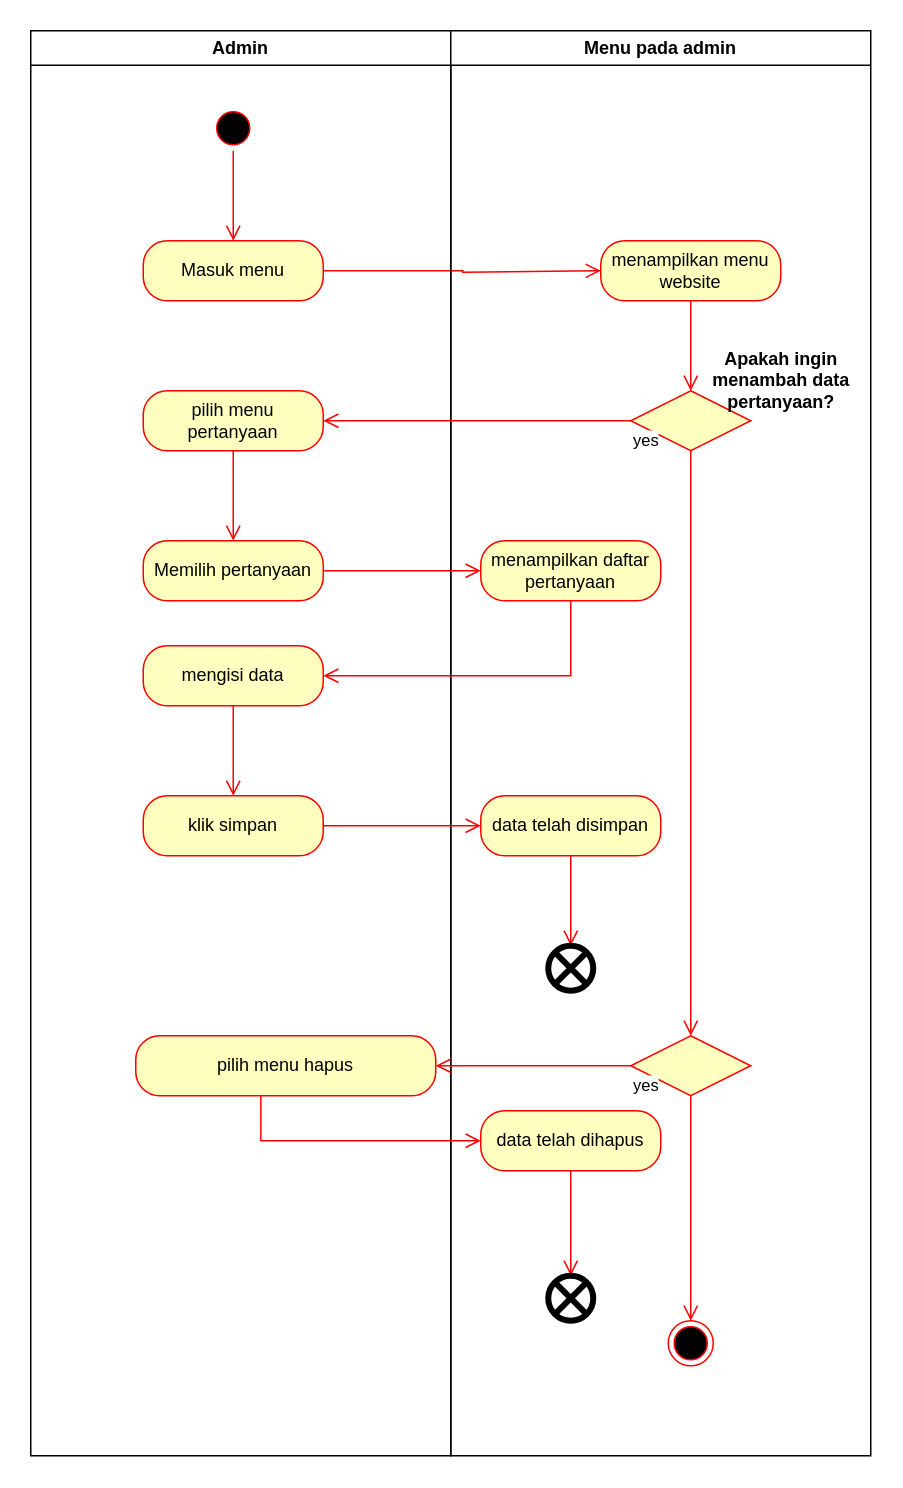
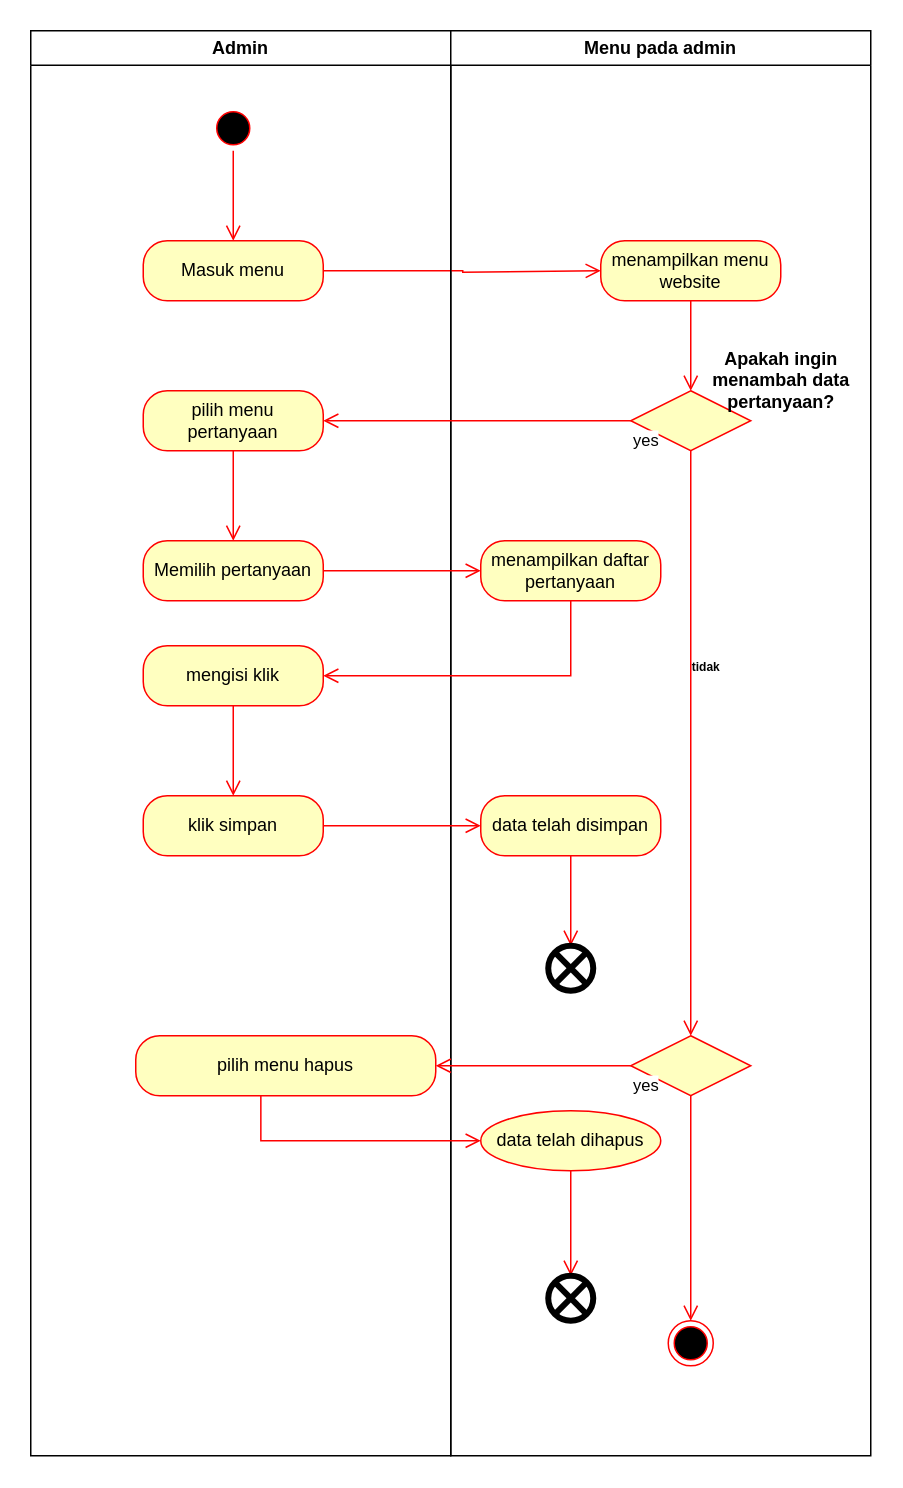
  <mxCell id="0" />
  <mxCell id="1" parent="0" />
  <mxCell id="2" value="Admin" style="swimlane;whiteSpace=wrap" parent="1" vertex="1"><mxGeometry x="20" y="20" width="280" height="950" as="geometry" /></mxCell>
  <mxCell id="3" value="" style="ellipse;html=1;shape=startState;fillColor=#000000;strokeColor=#ff0000;" parent="2" vertex="1"><mxGeometry x="120" y="50" width="30" height="30" as="geometry" /></mxCell>
  <mxCell id="4" value="" style="edgeStyle=orthogonalEdgeStyle;html=1;verticalAlign=bottom;endArrow=open;endSize=8;strokeColor=#ff0000;rounded=0;" parent="2" source="3" edge="1"><mxGeometry relative="1" as="geometry"><mxPoint x="135" y="140" as="targetPoint" /></mxGeometry></mxCell>
  <mxCell id="5" value="Masuk menu" style="rounded=1;whiteSpace=wrap;html=1;arcSize=40;fontColor=#000000;fillColor=#ffffc0;strokeColor=#ff0000;" parent="2" vertex="1"><mxGeometry x="75" y="140" width="120" height="40" as="geometry" /></mxCell>
  <mxCell id="6" value="" style="edgeStyle=orthogonalEdgeStyle;html=1;verticalAlign=bottom;endArrow=open;endSize=8;strokeColor=#ff0000;rounded=0;" parent="2" source="5" edge="1"><mxGeometry relative="1" as="geometry"><mxPoint x="380" y="160" as="targetPoint" /><Array as="points"><mxPoint x="288" y="160" /><mxPoint x="288" y="161" /></Array></mxGeometry></mxCell>
  <mxCell id="7" value="klik simpan" style="rounded=1;whiteSpace=wrap;html=1;arcSize=40;fontColor=#000000;fillColor=#ffffc0;strokeColor=#ff0000;" parent="2" vertex="1"><mxGeometry x="75" y="510" width="120" height="40" as="geometry" /></mxCell>
  <mxCell id="8" value="pilih menu pertanyaan" style="rounded=1;whiteSpace=wrap;html=1;arcSize=40;fontColor=#000000;fillColor=#ffffc0;strokeColor=#ff0000;" vertex="1" parent="2"><mxGeometry x="75" y="240" width="120" height="40" as="geometry" /></mxCell>
  <mxCell id="9" value="" style="edgeStyle=orthogonalEdgeStyle;html=1;verticalAlign=bottom;endArrow=open;endSize=8;strokeColor=#ff0000;rounded=0;" edge="1" source="8" parent="2"><mxGeometry relative="1" as="geometry"><mxPoint x="135" y="340" as="targetPoint" /></mxGeometry></mxCell>
  <mxCell id="10" value="Memilih pertanyaan" style="rounded=1;whiteSpace=wrap;html=1;arcSize=40;fontColor=#000000;fillColor=#ffffc0;strokeColor=#ff0000;" vertex="1" parent="2"><mxGeometry x="75" y="340" width="120" height="40" as="geometry" /></mxCell>
- <mxCell id="11" value="mengisi data" style="rounded=1;whiteSpace=wrap;html=1;arcSize=40;fontColor=#000000;fillColor=#ffffc0;strokeColor=#ff0000;" vertex="1" parent="2"><mxGeometry x="75" y="410" width="120" height="40" as="geometry" /></mxCell>
+ <mxCell id="11" value="mengisi klik" style="rounded=1;whiteSpace=wrap;html=1;arcSize=40;fontColor=#000000;fillColor=#ffffc0;strokeColor=#ff0000;" vertex="1" parent="2"><mxGeometry x="75" y="410" width="120" height="40" as="geometry" /></mxCell>
  <mxCell id="12" value="" style="edgeStyle=orthogonalEdgeStyle;html=1;verticalAlign=bottom;endArrow=open;endSize=8;strokeColor=#ff0000;rounded=0;" edge="1" source="11" parent="2"><mxGeometry relative="1" as="geometry"><mxPoint x="135" y="510" as="targetPoint" /></mxGeometry></mxCell>
  <mxCell id="13" value="pilih menu hapus" style="rounded=1;whiteSpace=wrap;html=1;arcSize=40;fontColor=#000000;fillColor=#ffffc0;strokeColor=#ff0000;" vertex="1" parent="2"><mxGeometry x="70" y="670" width="200" height="40" as="geometry" /></mxCell>
  <mxCell id="14" value="Menu pada admin" style="swimlane;whiteSpace=wrap;startSize=23;strokeColor=default;" parent="1" vertex="1"><mxGeometry x="300" y="20" width="280" height="950" as="geometry" /></mxCell>
  <mxCell id="15" value="menampilkan menu website" style="rounded=1;whiteSpace=wrap;html=1;arcSize=40;fontColor=#000000;fillColor=#ffffc0;strokeColor=#ff0000;" parent="14" vertex="1"><mxGeometry x="100" y="140" width="120" height="40" as="geometry" /></mxCell>
  <mxCell id="16" value="" style="edgeStyle=orthogonalEdgeStyle;html=1;verticalAlign=bottom;endArrow=open;endSize=8;strokeColor=#ff0000;rounded=0;" parent="14" source="15" edge="1"><mxGeometry relative="1" as="geometry"><mxPoint x="160" y="240" as="targetPoint" /></mxGeometry></mxCell>
  <mxCell id="17" value="" style="ellipse;html=1;shape=endState;fillColor=#000000;strokeColor=#ff0000;" parent="14" vertex="1"><mxGeometry x="145" y="860" width="30" height="30" as="geometry" /></mxCell>
  <mxCell id="18" value="" style="rhombus;whiteSpace=wrap;html=1;fontColor=#000000;fillColor=#ffffc0;strokeColor=#ff0000;" vertex="1" parent="14"><mxGeometry x="120" y="240" width="80" height="40" as="geometry" /></mxCell>
  <mxCell id="19" value="" style="edgeStyle=orthogonalEdgeStyle;html=1;align=left;verticalAlign=bottom;endArrow=open;endSize=8;strokeColor=#ff0000;rounded=0;exitX=0.5;exitY=1;exitDx=0;exitDy=0;entryX=0.5;entryY=0;entryDx=0;entryDy=0;" edge="1" source="18" parent="14" target="25"><mxGeometry x="-1" relative="1" as="geometry"><mxPoint x="160" y="580" as="targetPoint" /></mxGeometry></mxCell>
  <mxCell id="20" value="Apakah ingin&lt;br&gt;menambah data&lt;br&gt;pertanyaan?" style="text;align=center;fontStyle=1;verticalAlign=middle;spacingLeft=3;spacingRight=3;strokeColor=none;rotatable=0;points=[[0,0.5],[1,0.5]];portConstraint=eastwest;html=1;" vertex="1" parent="14"><mxGeometry x="180" y="220" width="80" height="26" as="geometry" /></mxCell>
  <mxCell id="21" value="menampilkan daftar pertanyaan" style="rounded=1;whiteSpace=wrap;html=1;arcSize=40;fontColor=#000000;fillColor=#ffffc0;strokeColor=#ff0000;" vertex="1" parent="14"><mxGeometry x="20" y="340" width="120" height="40" as="geometry" /></mxCell>
  <mxCell id="22" value="data telah disimpan" style="rounded=1;whiteSpace=wrap;html=1;arcSize=40;fontColor=#000000;fillColor=#ffffc0;strokeColor=#ff0000;" vertex="1" parent="14"><mxGeometry x="20" y="510" width="120" height="40" as="geometry" /></mxCell>
  <mxCell id="23" value="" style="edgeStyle=orthogonalEdgeStyle;html=1;verticalAlign=bottom;endArrow=open;endSize=8;strokeColor=#ff0000;rounded=0;" edge="1" source="22" parent="14"><mxGeometry relative="1" as="geometry"><mxPoint x="80" y="610" as="targetPoint" /></mxGeometry></mxCell>
  <mxCell id="24" value="" style="verticalLabelPosition=bottom;verticalAlign=top;html=1;shape=mxgraph.flowchart.or;strokeWidth=4;" vertex="1" parent="14"><mxGeometry x="65" y="610" width="30" height="30" as="geometry" /></mxCell>
  <mxCell id="25" value="" style="rhombus;whiteSpace=wrap;html=1;fontColor=#000000;fillColor=#ffffc0;strokeColor=#ff0000;" vertex="1" parent="14"><mxGeometry x="120" y="670" width="80" height="40" as="geometry" /></mxCell>
  <mxCell id="26" value="" style="edgeStyle=orthogonalEdgeStyle;html=1;align=left;verticalAlign=bottom;endArrow=open;endSize=8;strokeColor=#ff0000;rounded=0;entryX=0.5;entryY=0;entryDx=0;entryDy=0;" edge="1" source="25" parent="14" target="17"><mxGeometry x="-1" relative="1" as="geometry"><mxPoint x="300" y="690" as="targetPoint" /></mxGeometry></mxCell>
- <mxCell id="27" value="data telah dihapus" style="rounded=1;whiteSpace=wrap;html=1;arcSize=40;fontColor=#000000;fillColor=#ffffc0;strokeColor=#ff0000;" vertex="1" parent="14"><mxGeometry x="20" y="720" width="120" height="40" as="geometry" /></mxCell>
+ <mxCell id="27" value="data telah dihapus" style="ellipse;whiteSpace=wrap;html=1;arcSize=40;fontColor=#000000;fillColor=#ffffc0;strokeColor=#ff0000;" vertex="1" parent="14"><mxGeometry x="20" y="720" width="120" height="40" as="geometry" /></mxCell>
  <mxCell id="28" value="" style="edgeStyle=orthogonalEdgeStyle;html=1;verticalAlign=bottom;endArrow=open;endSize=8;strokeColor=#ff0000;rounded=0;entryX=0.5;entryY=0;entryDx=0;entryDy=0;entryPerimeter=0;" edge="1" source="27" parent="14" target="29"><mxGeometry relative="1" as="geometry"><mxPoint x="70" y="830" as="targetPoint" /></mxGeometry></mxCell>
  <mxCell id="29" value="" style="verticalLabelPosition=bottom;verticalAlign=top;html=1;shape=mxgraph.flowchart.or;strokeWidth=4;" vertex="1" parent="14"><mxGeometry x="65" y="830" width="30" height="30" as="geometry" /></mxCell>
+ <mxCell id="30" value="&lt;font style=&quot;font-size: 8px;&quot;&gt;tidak&lt;/font&gt;" style="text;align=center;fontStyle=1;verticalAlign=middle;spacingLeft=3;spacingRight=3;strokeColor=none;rotatable=0;points=[[0,0.5],[1,0.5]];portConstraint=eastwest;html=1;" vertex="1" parent="14"><mxGeometry x="130" y="410" width="80" height="26" as="geometry" /></mxCell>
  <mxCell id="31" value="" style="edgeStyle=orthogonalEdgeStyle;html=1;verticalAlign=bottom;endArrow=open;endSize=8;strokeColor=#ff0000;rounded=0;exitX=1;exitY=0.5;exitDx=0;exitDy=0;" edge="1" parent="1" source="10"><mxGeometry relative="1" as="geometry"><mxPoint x="320" y="380" as="targetPoint" /><mxPoint x="470" y="410" as="sourcePoint" /></mxGeometry></mxCell>
  <mxCell id="32" value="yes" style="edgeStyle=orthogonalEdgeStyle;html=1;align=left;verticalAlign=top;endArrow=open;endSize=8;strokeColor=#ff0000;rounded=0;exitX=0;exitY=0.5;exitDx=0;exitDy=0;entryX=1;entryY=0.5;entryDx=0;entryDy=0;" edge="1" source="18" parent="1" target="8"><mxGeometry x="-1" relative="1" as="geometry"><mxPoint x="460" y="360" as="targetPoint" /></mxGeometry></mxCell>
  <mxCell id="33" value="" style="edgeStyle=orthogonalEdgeStyle;html=1;verticalAlign=bottom;endArrow=open;endSize=8;strokeColor=#ff0000;rounded=0;entryX=1;entryY=0.5;entryDx=0;entryDy=0;exitX=0.5;exitY=1;exitDx=0;exitDy=0;" edge="1" source="21" parent="1" target="11"><mxGeometry relative="1" as="geometry"><mxPoint x="380" y="463" as="targetPoint" /></mxGeometry></mxCell>
  <mxCell id="34" value="" style="edgeStyle=orthogonalEdgeStyle;html=1;verticalAlign=bottom;endArrow=open;endSize=8;strokeColor=#ff0000;rounded=0;exitX=1;exitY=0.5;exitDx=0;exitDy=0;entryX=0;entryY=0.5;entryDx=0;entryDy=0;" parent="1" source="7" edge="1" target="22"><mxGeometry relative="1" as="geometry"><mxPoint x="155" y="660" as="targetPoint" /></mxGeometry></mxCell>
  <mxCell id="35" value="yes" style="edgeStyle=orthogonalEdgeStyle;html=1;align=left;verticalAlign=top;endArrow=open;endSize=8;strokeColor=#ff0000;rounded=0;entryX=1;entryY=0.5;entryDx=0;entryDy=0;" edge="1" source="25" parent="1" target="13"><mxGeometry x="-1" relative="1" as="geometry"><mxPoint x="460" y="790" as="targetPoint" /></mxGeometry></mxCell>
  <mxCell id="36" value="" style="edgeStyle=orthogonalEdgeStyle;html=1;verticalAlign=bottom;endArrow=open;endSize=8;strokeColor=#ff0000;rounded=0;entryX=0;entryY=0.5;entryDx=0;entryDy=0;exitX=0.417;exitY=1;exitDx=0;exitDy=0;exitPerimeter=0;" edge="1" source="13" parent="1" target="27"><mxGeometry relative="1" as="geometry"><mxPoint x="150" y="800" as="targetPoint" /></mxGeometry></mxCell>
